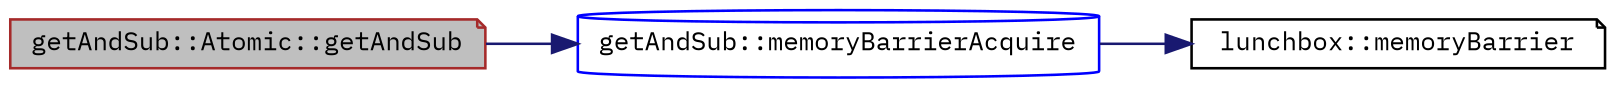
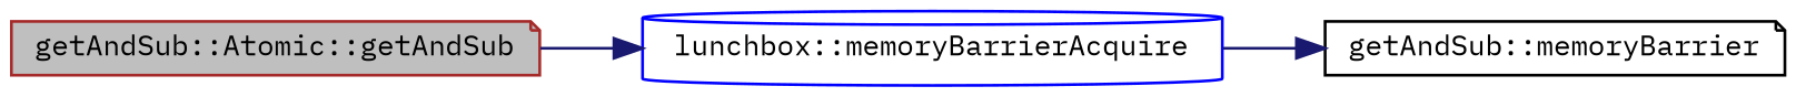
  digraph {
    fontname="IBM Plex Mono"
    rankdir=LR
    node [fillcolor=white fontname="IBM Plex Mono" fontsize=10 shape=note style=filled]
    edge [color=midnightblue fontname="IBM Plex Mono" fontsize=10 labelfontname=Sans labelfontsize=10 style=solid]
    n1 [color=brown fillcolor=grey75 fontcolor=black height=0.2 label="getAndSub::Atomic::getAndSub" width=0.4]
-   n2 [color=blue height=0.2 label="getAndSub::memoryBarrierAcquire" shape=cylinder width=0.4]
-   n3 [color=black height=0.2 label="lunchbox::memoryBarrier" width=0.4]
+   n2 [color=blue height=0.2 label="lunchbox::memoryBarrierAcquire" shape=cylinder width=0.4]
+   n3 [color=black height=0.2 label="getAndSub::memoryBarrier" width=0.4]
    n1 -> n2
    n2 -> n3
  }
